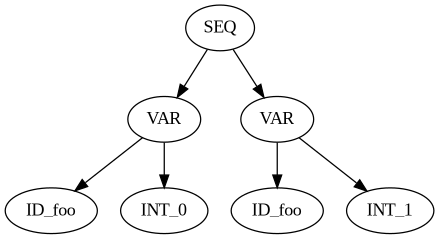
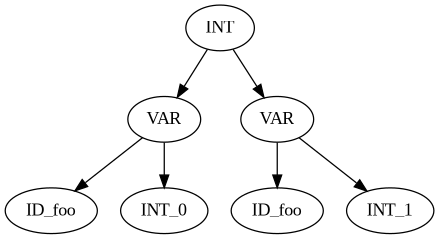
  digraph {
    fontname="Liberation Serif"
    node [fontname="Liberation Serif"]
    edge [fontname="Liberation Serif"]
    n1 [label=ID_foo]
    n2 [label=VAR]
    n3 [label=INT_0]
-   n4 [label=SEQ]
+   n4 [label=INT]
    n5 [label=VAR]
    n6 [label=ID_foo]
    n7 [label=INT_1]
    n2 -> n1
    n2 -> n3
    n4 -> n2
    n4 -> n5
    n5 -> n6
    n5 -> n7
  }
